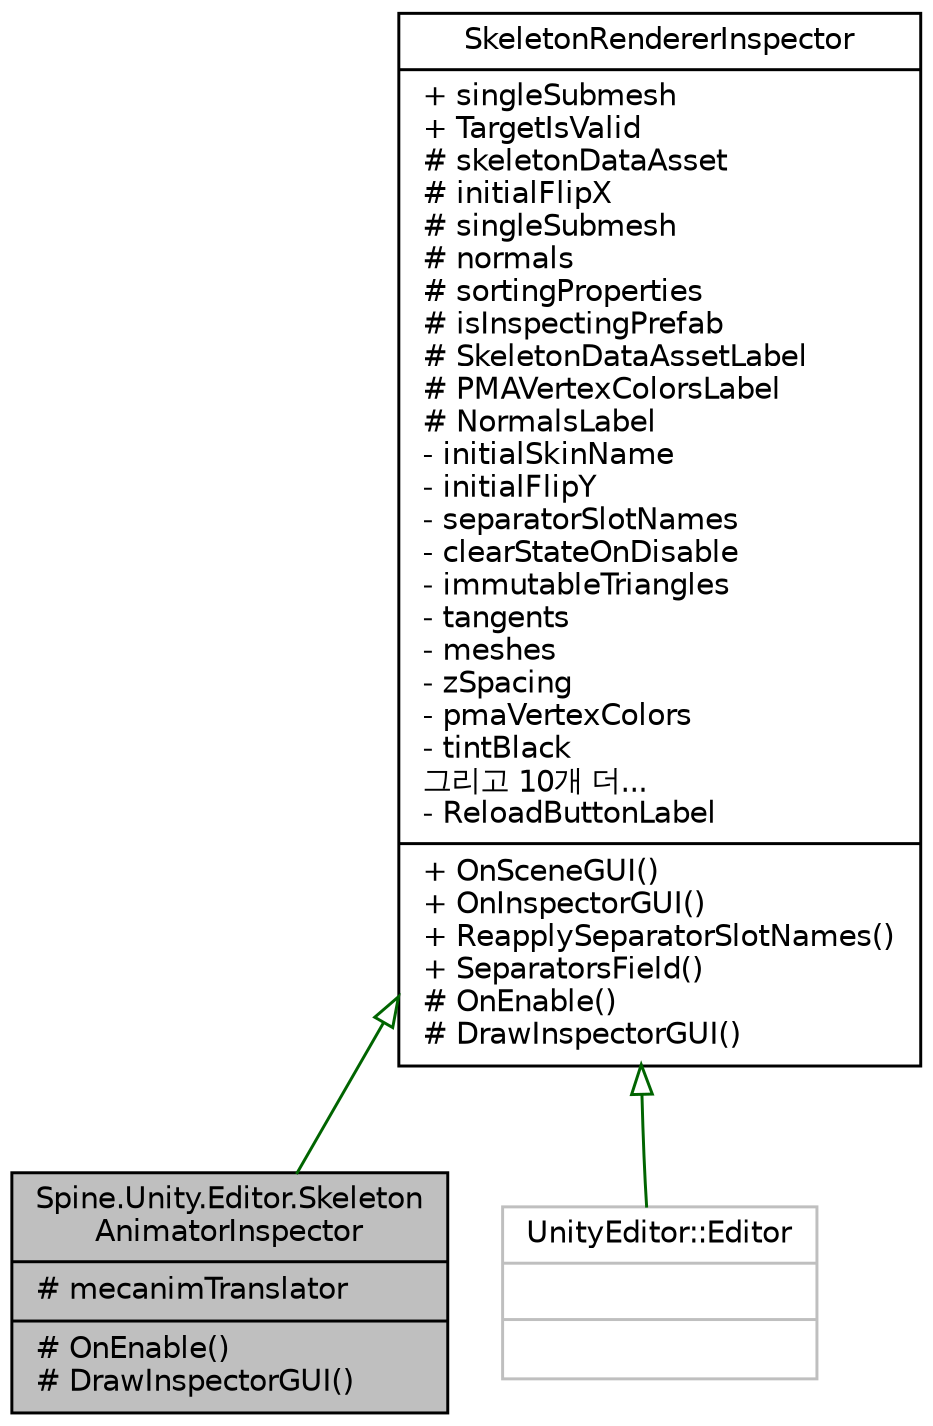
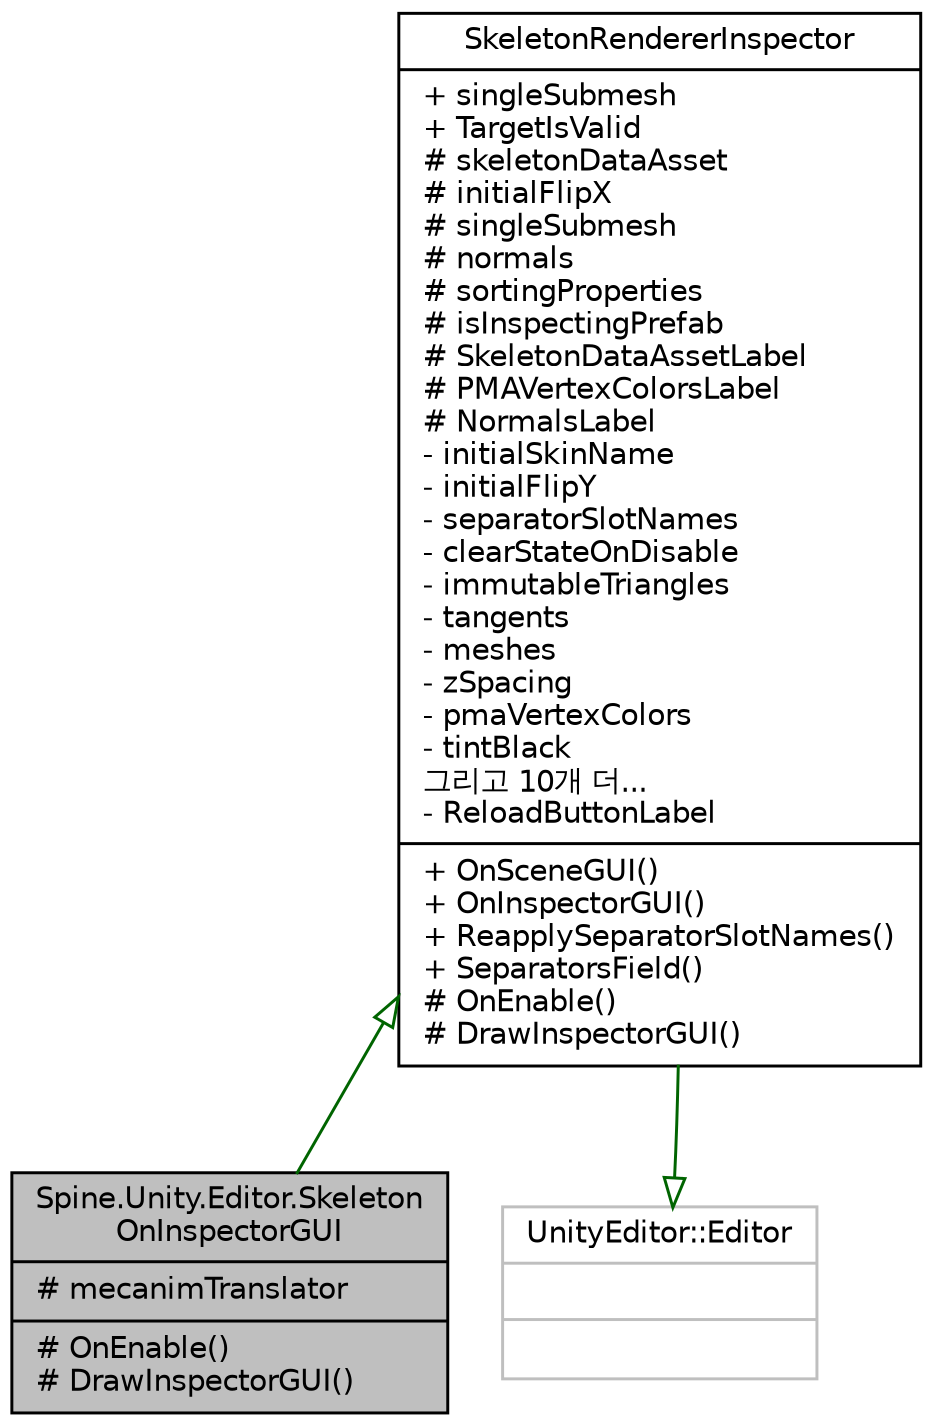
  digraph {
    node [color=black fillcolor=white fontname=Helvetica fontsize=10 shape=record style=filled]
    edge [arrowtail=onormal color=darkgreen dir=back fontname=Helvetica fontsize=10 labelfontname=Helvetica labelfontsize=10 style=solid]
-   n1 [fillcolor=grey75 fontcolor=black height=0.2 label="{Spine.Unity.Editor.Skeleton\lAnimatorInspector\n|# mecanimTranslator\l|# OnEnable()\l# DrawInspectorGUI()\l}" width=0.4]
+   n1 [fillcolor=grey75 fontcolor=black height=0.2 label="{Spine.Unity.Editor.Skeleton\lOnInspectorGUI\n|# mecanimTranslator\l|# OnEnable()\l# DrawInspectorGUI()\l}" width=0.4]
    n2 [height=0.2 label="{SkeletonRendererInspector\n|+ singleSubmesh\l+ TargetIsValid\l# skeletonDataAsset\l# initialFlipX\l# singleSubmesh\l# normals\l# sortingProperties\l# isInspectingPrefab\l# SkeletonDataAssetLabel\l# PMAVertexColorsLabel\l# NormalsLabel\l- initialSkinName\l- initialFlipY\l- separatorSlotNames\l- clearStateOnDisable\l- immutableTriangles\l- tangents\l- meshes\l- zSpacing\l- pmaVertexColors\l- tintBlack\l그리고 10개 더...\l- ReloadButtonLabel\l|+ OnSceneGUI()\l+ OnInspectorGUI()\l+ ReapplySeparatorSlotNames()\l+ SeparatorsField()\l# OnEnable()\l# DrawInspectorGUI()\l}" width=0.4]
    n3 [color=grey75 height=0.2 label="{UnityEditor::Editor\n||}" width=0.4]
    n2 -> n1
-   n2 -> n3
+   n3 -> n2
  }
